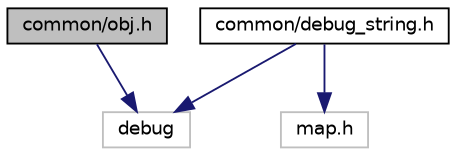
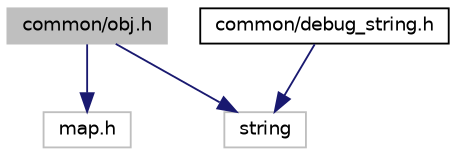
  digraph {
    node [color=black fillcolor=white fontname=Helvetica fontsize=10 shape=record style=filled]
    edge [color=midnightblue fontname=Helvetica fontsize=10 labelfontname=Helvetica labelfontsize=10 style=solid]
-   n1 [fillcolor=grey75 fontcolor=black height=0.2 label="common/obj.h" width=0.4]
+   n1 [color=grey75 fillcolor=grey75 fontcolor=black height=0.2 label="common/obj.h" width=0.4]
    n2 [color=grey75 height=0.2 label="map.h" width=0.4]
-   n3 [color=grey75 height=0.2 label=debug width=0.4]
+   n3 [color=grey75 height=0.2 label=string width=0.4]
    n4 [height=0.2 label="common/debug_string.h" width=0.4]
-   n4 -> n2
+   n1 -> n2
    n1 -> n3
    n4 -> n3
  }
